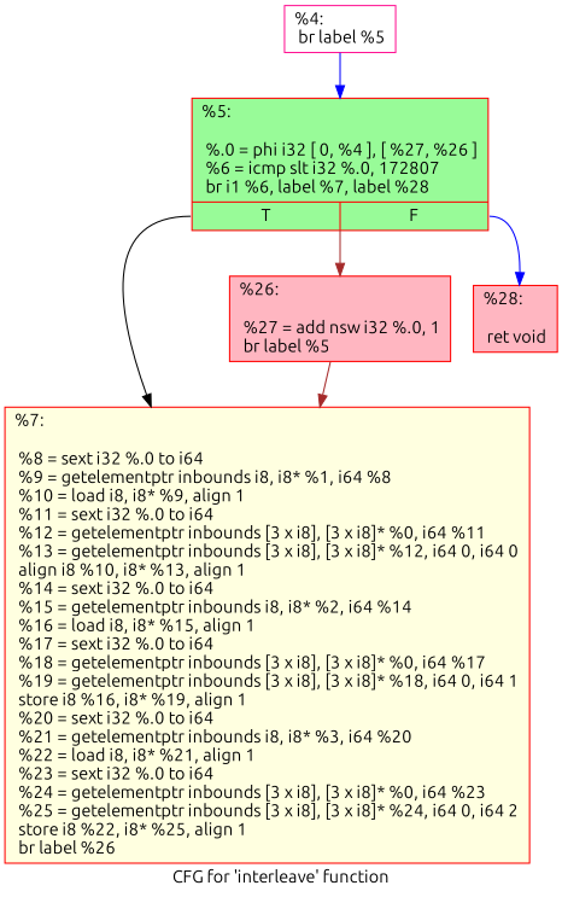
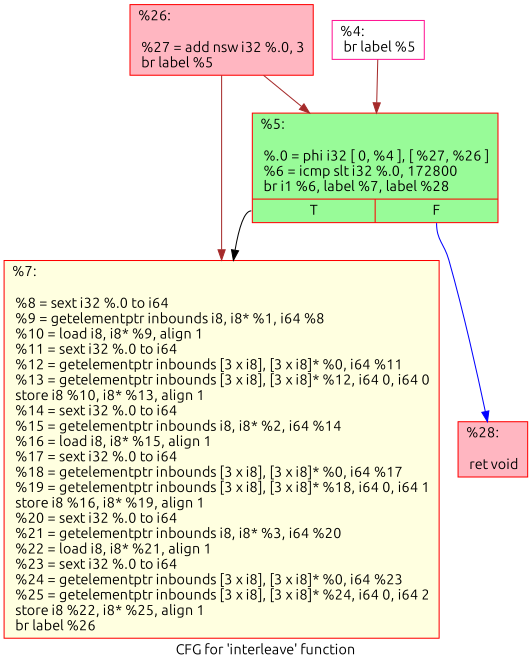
  digraph {
    fontname=Ubuntu
    label="CFG for 'interleave' function"
    node [color=red fillcolor=lightpink fontname=Ubuntu shape=record style=filled]
    edge [color=blue fontname=Ubuntu]
    n1 [color=deeppink fillcolor=white label="{%4:\l  br label %5\l}"]
-   n2 [fillcolor=palegreen label="{%5:\l\l  %.0 = phi i32 [ 0, %4 ], [ %27, %26 ]\l  %6 = icmp slt i32 %.0, 172807\l  br i1 %6, label %7, label %28\l|{<s0>T|<s1>F}}"]
-   n3 [fillcolor=lightyellow label="{%7:\l\l  %8 = sext i32 %.0 to i64\l  %9 = getelementptr inbounds i8, i8* %1, i64 %8\l  %10 = load i8, i8* %9, align 1\l  %11 = sext i32 %.0 to i64\l  %12 = getelementptr inbounds [3 x i8], [3 x i8]* %0, i64 %11\l  %13 = getelementptr inbounds [3 x i8], [3 x i8]* %12, i64 0, i64 0\l  align i8 %10, i8* %13, align 1\l  %14 = sext i32 %.0 to i64\l  %15 = getelementptr inbounds i8, i8* %2, i64 %14\l  %16 = load i8, i8* %15, align 1\l  %17 = sext i32 %.0 to i64\l  %18 = getelementptr inbounds [3 x i8], [3 x i8]* %0, i64 %17\l  %19 = getelementptr inbounds [3 x i8], [3 x i8]* %18, i64 0, i64 1\l  store i8 %16, i8* %19, align 1\l  %20 = sext i32 %.0 to i64\l  %21 = getelementptr inbounds i8, i8* %3, i64 %20\l  %22 = load i8, i8* %21, align 1\l  %23 = sext i32 %.0 to i64\l  %24 = getelementptr inbounds [3 x i8], [3 x i8]* %0, i64 %23\l  %25 = getelementptr inbounds [3 x i8], [3 x i8]* %24, i64 0, i64 2\l  store i8 %22, i8* %25, align 1\l  br label %26\l}"]
+   n2 [fillcolor=palegreen label="{%5:\l\l  %.0 = phi i32 [ 0, %4 ], [ %27, %26 ]\l  %6 = icmp slt i32 %.0, 172800\l  br i1 %6, label %7, label %28\l|{<s0>T|<s1>F}}"]
+   n3 [fillcolor=lightyellow label="{%7:\l\l  %8 = sext i32 %.0 to i64\l  %9 = getelementptr inbounds i8, i8* %1, i64 %8\l  %10 = load i8, i8* %9, align 1\l  %11 = sext i32 %.0 to i64\l  %12 = getelementptr inbounds [3 x i8], [3 x i8]* %0, i64 %11\l  %13 = getelementptr inbounds [3 x i8], [3 x i8]* %12, i64 0, i64 0\l  store i8 %10, i8* %13, align 1\l  %14 = sext i32 %.0 to i64\l  %15 = getelementptr inbounds i8, i8* %2, i64 %14\l  %16 = load i8, i8* %15, align 1\l  %17 = sext i32 %.0 to i64\l  %18 = getelementptr inbounds [3 x i8], [3 x i8]* %0, i64 %17\l  %19 = getelementptr inbounds [3 x i8], [3 x i8]* %18, i64 0, i64 1\l  store i8 %16, i8* %19, align 1\l  %20 = sext i32 %.0 to i64\l  %21 = getelementptr inbounds i8, i8* %3, i64 %20\l  %22 = load i8, i8* %21, align 1\l  %23 = sext i32 %.0 to i64\l  %24 = getelementptr inbounds [3 x i8], [3 x i8]* %0, i64 %23\l  %25 = getelementptr inbounds [3 x i8], [3 x i8]* %24, i64 0, i64 2\l  store i8 %22, i8* %25, align 1\l  br label %26\l}"]
    n4 [label="{%28:\l\l  ret void\l}"]
-   n5 [label="{%26:\l\l  %27 = add nsw i32 %.0, 1\l  br label %5\l}"]
-   n1 -> n2
+   n5 [label="{%26:\l\l  %27 = add nsw i32 %.0, 3\l  br label %5\l}"]
+   n1 -> n2 [color=brown]
    n2 -> n3 [color=black tailport=s0]
    n2 -> n4 [tailport=s1]
-   n2 -> n5 [color=brown]
+   n5 -> n2 [color=brown]
    n5 -> n3 [color=brown]
  }
